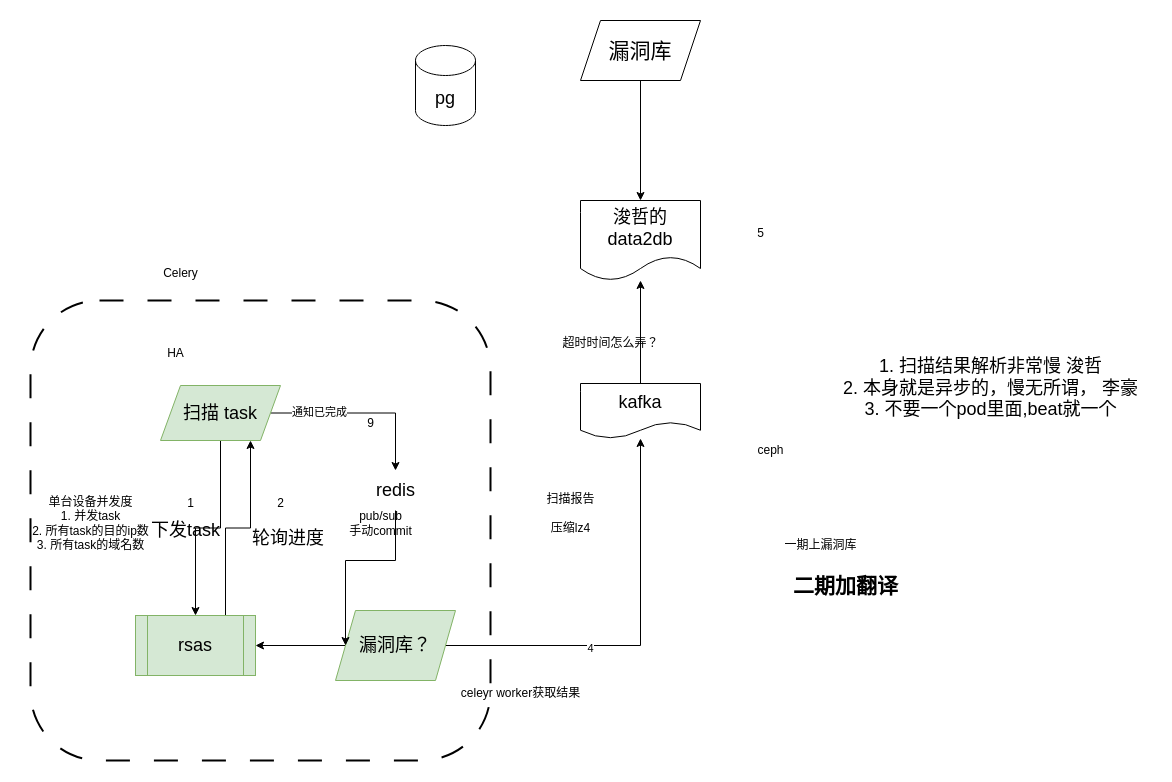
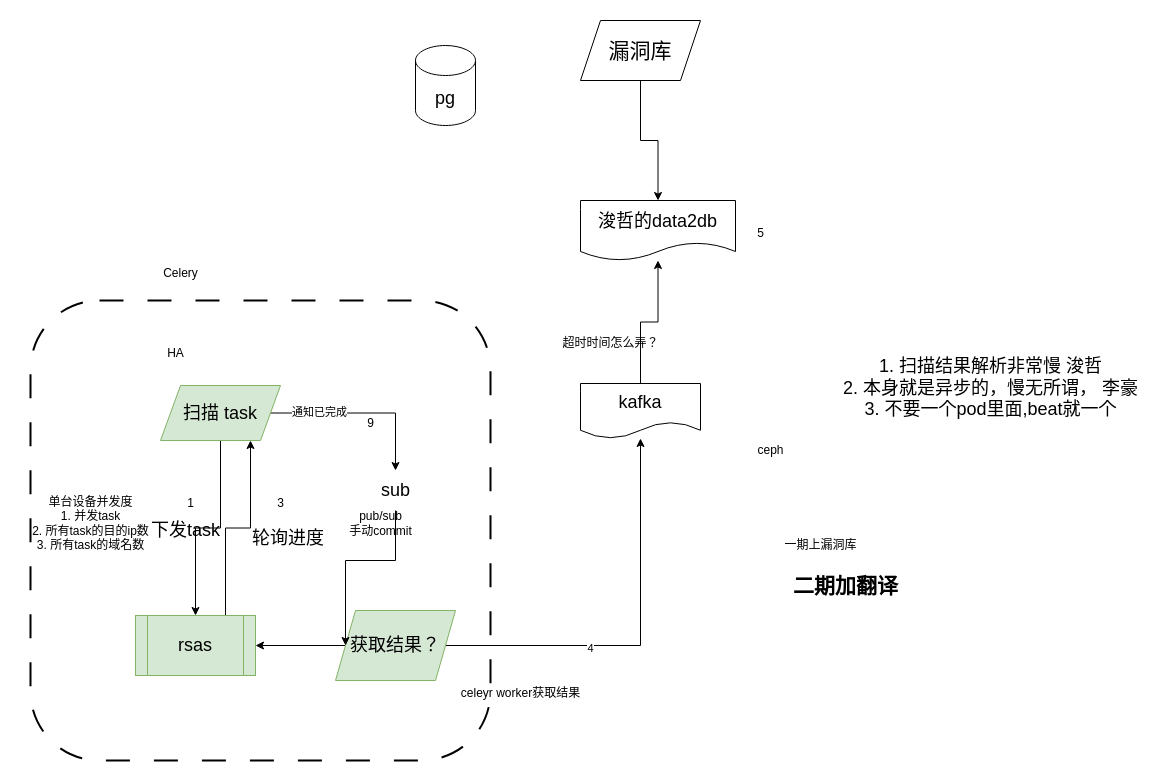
  <mxCell id="0" />
  <mxCell id="1" parent="0" />
  <mxCell id="2" value="" style="whiteSpace=wrap;html=1;aspect=fixed;dashed=1;strokeWidth=2;dashPattern=12 12;perimeterSpacing=0;rounded=1;fillColor=none;" vertex="1" parent="1"><mxGeometry y="300" width="460" height="460" as="geometry" x="30" /></mxCell>
  <mxCell id="3" value="pg" style="shape=cylinder3;whiteSpace=wrap;html=1;boundedLbl=1;backgroundOutline=1;size=15;fontSize=18;" vertex="1" parent="1"><mxGeometry x="415" y="45" width="60" height="80" as="geometry" /></mxCell>
  <mxCell id="4" style="edgeStyle=orthogonalEdgeStyle;rounded=0;orthogonalLoop=1;jettySize=auto;html=1;entryX=0.5;entryY=0;entryDx=0;entryDy=0;fontSize=18;" edge="1" parent="1" source="7" target="11"><mxGeometry relative="1" as="geometry" /></mxCell>
  <mxCell id="5" value="" style="edgeStyle=orthogonalEdgeStyle;rounded=0;orthogonalLoop=1;jettySize=auto;html=1;" edge="1" parent="1" source="7" target="20"><mxGeometry relative="1" as="geometry" /></mxCell>
  <mxCell id="6" value="通知已完成" style="edgeLabel;html=1;align=center;verticalAlign=middle;resizable=0;points=[];" vertex="1" connectable="0" parent="5"><mxGeometry x="-0.471" y="1" relative="1" as="geometry"><mxPoint as="offset" /></mxGeometry></mxCell>
  <mxCell id="7" value="扫描 task" style="shape=parallelogram;perimeter=parallelogramPerimeter;whiteSpace=wrap;html=1;fixedSize=1;fontSize=18;fillColor=#d5e8d4;strokeColor=#82b366;" vertex="1" parent="1"><mxGeometry x="160" y="385" width="120" height="55" as="geometry" /></mxCell>
  <mxCell id="8" value="" style="edgeStyle=orthogonalEdgeStyle;rounded=0;orthogonalLoop=1;jettySize=auto;html=1;fontSize=18;" edge="1" parent="1" source="9" target="12"><mxGeometry relative="1" as="geometry" /></mxCell>
  <mxCell id="9" value="kafka" style="shape=document;whiteSpace=wrap;html=1;boundedLbl=1;fontSize=18;" vertex="1" parent="1"><mxGeometry x="580" y="383" width="120" height="55" as="geometry" /></mxCell>
  <mxCell id="10" style="edgeStyle=orthogonalEdgeStyle;rounded=0;orthogonalLoop=1;jettySize=auto;html=1;exitX=0.75;exitY=0;exitDx=0;exitDy=0;entryX=0.75;entryY=1;entryDx=0;entryDy=0;fontSize=18;" edge="1" parent="1" source="11" target="7"><mxGeometry relative="1" as="geometry" /></mxCell>
  <mxCell id="11" value="rsas" style="shape=process;whiteSpace=wrap;html=1;backgroundOutline=1;fontSize=18;fillColor=#d5e8d4;strokeColor=#82b366;" vertex="1" parent="1"><mxGeometry x="135" y="615" width="120" height="60" as="geometry" /></mxCell>
- <mxCell id="12" value="浚哲的data2db" style="shape=document;whiteSpace=wrap;html=1;boundedLbl=1;fontSize=18;" vertex="1" parent="1"><mxGeometry x="580" y="200" width="120" height="80" as="geometry" /></mxCell>
+ <mxCell id="12" value="浚哲的data2db" style="shape=document;whiteSpace=wrap;html=1;boundedLbl=1;fontSize=18;" vertex="1" parent="1"><mxGeometry x="580" y="200" width="155" height="60" as="geometry" /></mxCell>
  <mxCell id="13" value="下发task" style="text;html=1;align=center;verticalAlign=middle;resizable=0;points=[];autosize=1;strokeColor=none;fillColor=none;fontSize=18;" vertex="1" parent="1"><mxGeometry x="140" y="510" width="90" height="40" as="geometry" /></mxCell>
  <mxCell id="14" value="轮询进度&amp;nbsp;" style="text;html=1;align=center;verticalAlign=middle;resizable=0;points=[];autosize=1;strokeColor=none;fillColor=none;fontSize=18;" vertex="1" parent="1"><mxGeometry x="240" y="518" width="100" height="40" as="geometry" /></mxCell>
  <mxCell id="15" style="edgeStyle=orthogonalEdgeStyle;rounded=0;orthogonalLoop=1;jettySize=auto;html=1;" edge="1" parent="1" source="18" target="9"><mxGeometry relative="1" as="geometry" /></mxCell>
  <mxCell id="16" value="4" style="edgeLabel;html=1;align=center;verticalAlign=middle;resizable=0;points=[];" vertex="1" connectable="0" parent="15"><mxGeometry x="-0.283" y="-2" relative="1" as="geometry"><mxPoint as="offset" /></mxGeometry></mxCell>
  <mxCell id="17" style="edgeStyle=orthogonalEdgeStyle;rounded=0;orthogonalLoop=1;jettySize=auto;html=1;entryX=1;entryY=0.5;entryDx=0;entryDy=0;" edge="1" parent="1" source="18" target="11"><mxGeometry relative="1" as="geometry" /></mxCell>
- <mxCell id="18" value="漏洞库？" style="shape=parallelogram;perimeter=parallelogramPerimeter;whiteSpace=wrap;html=1;fixedSize=1;fontSize=18;fillColor=#d5e8d4;strokeColor=#82b366;" vertex="1" parent="1"><mxGeometry x="335" y="610" width="120" height="70" as="geometry" /></mxCell>
+ <mxCell id="18" value="获取结果？" style="shape=parallelogram;perimeter=parallelogramPerimeter;whiteSpace=wrap;html=1;fixedSize=1;fontSize=18;fillColor=#d5e8d4;strokeColor=#82b366;" vertex="1" parent="1"><mxGeometry x="335" y="610" width="120" height="70" as="geometry" /></mxCell>
  <mxCell id="19" style="edgeStyle=orthogonalEdgeStyle;rounded=0;orthogonalLoop=1;jettySize=auto;html=1;entryX=0;entryY=0.5;entryDx=0;entryDy=0;" edge="1" parent="1" source="20" target="18"><mxGeometry relative="1" as="geometry" /></mxCell>
- <mxCell id="20" value="redis" style="text;html=1;align=center;verticalAlign=middle;resizable=0;points=[];autosize=1;strokeColor=none;fillColor=none;fontSize=18;" vertex="1" parent="1"><mxGeometry x="365" y="470" width="60" height="40" as="geometry" /></mxCell>
+ <mxCell id="20" value="sub" style="text;html=1;align=center;verticalAlign=middle;resizable=0;points=[];autosize=1;strokeColor=none;fillColor=none;fontSize=18;" vertex="1" parent="1"><mxGeometry x="365" y="470" width="60" height="40" as="geometry" /></mxCell>
  <mxCell id="21" value="1. 扫描结果解析非常慢 浚哲&lt;br style=&quot;font-size: 18px;&quot;&gt;2. 本身就是异步的，慢无所谓， 李豪&lt;br&gt;3. 不要一个pod里面,beat就一个" style="text;html=1;align=center;verticalAlign=middle;resizable=0;points=[];autosize=1;strokeColor=none;fillColor=none;fontSize=18;" vertex="1" parent="1"><mxGeometry x="830" y="348" width="320" height="80" as="geometry" /></mxCell>
  <mxCell id="22" value="1" style="text;html=1;align=center;verticalAlign=middle;resizable=0;points=[];autosize=1;strokeColor=none;fillColor=none;" vertex="1" parent="1"><mxGeometry x="175" y="488" width="30" height="30" as="geometry" /></mxCell>
- <mxCell id="23" value="2" style="text;html=1;align=center;verticalAlign=middle;resizable=0;points=[];autosize=1;strokeColor=none;fillColor=none;" vertex="1" parent="1"><mxGeometry x="265" y="488" width="30" height="30" as="geometry" /></mxCell>
- <mxCell id="24" value="扫描报告&lt;br&gt;&lt;br&gt;压缩lz4" style="text;html=1;align=center;verticalAlign=middle;resizable=0;points=[];autosize=1;strokeColor=none;fillColor=none;" vertex="1" parent="1"><mxGeometry x="535" y="483" width="70" height="60" as="geometry" /></mxCell>
+ <mxCell id="23" value="3" style="text;html=1;align=center;verticalAlign=middle;resizable=0;points=[];autosize=1;strokeColor=none;fillColor=none;" vertex="1" parent="1"><mxGeometry x="265" y="488" width="30" height="30" as="geometry" /></mxCell>
  <mxCell id="25" value="9" style="text;html=1;align=center;verticalAlign=middle;resizable=0;points=[];autosize=1;strokeColor=none;fillColor=none;" vertex="1" parent="1"><mxGeometry x="355" y="408" width="30" height="30" as="geometry" /></mxCell>
  <mxCell id="26" value="celeyr worker获取结果" style="text;html=1;align=center;verticalAlign=middle;resizable=0;points=[];autosize=1;strokeColor=none;fillColor=none;" vertex="1" parent="1"><mxGeometry x="450" y="678" width="140" height="30" as="geometry" /></mxCell>
  <mxCell id="27" value="pub/sub&lt;br&gt;手动commit" style="text;html=1;align=center;verticalAlign=middle;resizable=0;points=[];autosize=1;strokeColor=none;fillColor=none;" vertex="1" parent="1"><mxGeometry x="335" y="503" width="90" height="40" as="geometry" /></mxCell>
  <mxCell id="28" value="HA" style="text;html=1;align=center;verticalAlign=middle;resizable=0;points=[];autosize=1;strokeColor=none;fillColor=none;" vertex="1" parent="1"><mxGeometry x="155" y="338" width="40" height="30" as="geometry" /></mxCell>
  <mxCell id="29" value="&lt;b&gt;二期加翻译&lt;/b&gt;" style="text;html=1;align=center;verticalAlign=middle;resizable=0;points=[];autosize=1;strokeColor=none;fillColor=none;fontSize=21;" vertex="1" parent="1"><mxGeometry x="780" y="565" width="130" height="40" as="geometry" /></mxCell>
  <mxCell id="30" value="一期上漏洞库" style="text;html=1;align=center;verticalAlign=middle;resizable=0;points=[];autosize=1;strokeColor=none;fillColor=none;" vertex="1" parent="1"><mxGeometry x="770" y="530" width="100" height="30" as="geometry" /></mxCell>
  <mxCell id="31" value="超时时间怎么弄？" style="text;html=1;align=center;verticalAlign=middle;resizable=0;points=[];autosize=1;strokeColor=none;fillColor=none;" vertex="1" parent="1"><mxGeometry x="550" y="328" width="120" height="30" as="geometry" /></mxCell>
  <mxCell id="32" value="单台设备并发度&lt;br&gt;1. 并发task&lt;br&gt;2. 所有task的目的ip数&lt;br&gt;3. 所有task的域名数" style="text;html=1;align=center;verticalAlign=middle;resizable=0;points=[];autosize=1;strokeColor=none;fillColor=none;" vertex="1" parent="1"><mxGeometry x="20" y="488" width="140" height="70" as="geometry" /></mxCell>
  <mxCell id="33" value="Celery" style="text;html=1;align=center;verticalAlign=middle;resizable=0;points=[];autosize=1;strokeColor=none;fillColor=none;" vertex="1" parent="1"><mxGeometry x="150" y="258" width="60" height="30" as="geometry" /></mxCell>
  <mxCell id="34" value="ceph" style="text;html=1;align=center;verticalAlign=middle;resizable=0;points=[];autosize=1;strokeColor=none;fillColor=none;" vertex="1" parent="1"><mxGeometry x="745" y="435" width="50" height="30" as="geometry" /></mxCell>
  <mxCell id="35" value="5" style="text;html=1;align=center;verticalAlign=middle;resizable=0;points=[];autosize=1;strokeColor=none;fillColor=none;" vertex="1" parent="1"><mxGeometry x="745" y="218" width="30" height="30" as="geometry" /></mxCell>
  <mxCell id="36" style="edgeStyle=orthogonalEdgeStyle;rounded=0;orthogonalLoop=1;jettySize=auto;html=1;entryX=0.5;entryY=0;entryDx=0;entryDy=0;" edge="1" parent="1" source="37" target="12"><mxGeometry relative="1" as="geometry" /></mxCell>
  <mxCell id="37" value="漏洞库" style="shape=parallelogram;perimeter=parallelogramPerimeter;whiteSpace=wrap;html=1;fixedSize=1;fontSize=21;" vertex="1" parent="1"><mxGeometry x="580" y="20" width="120" height="60" as="geometry" /></mxCell>
